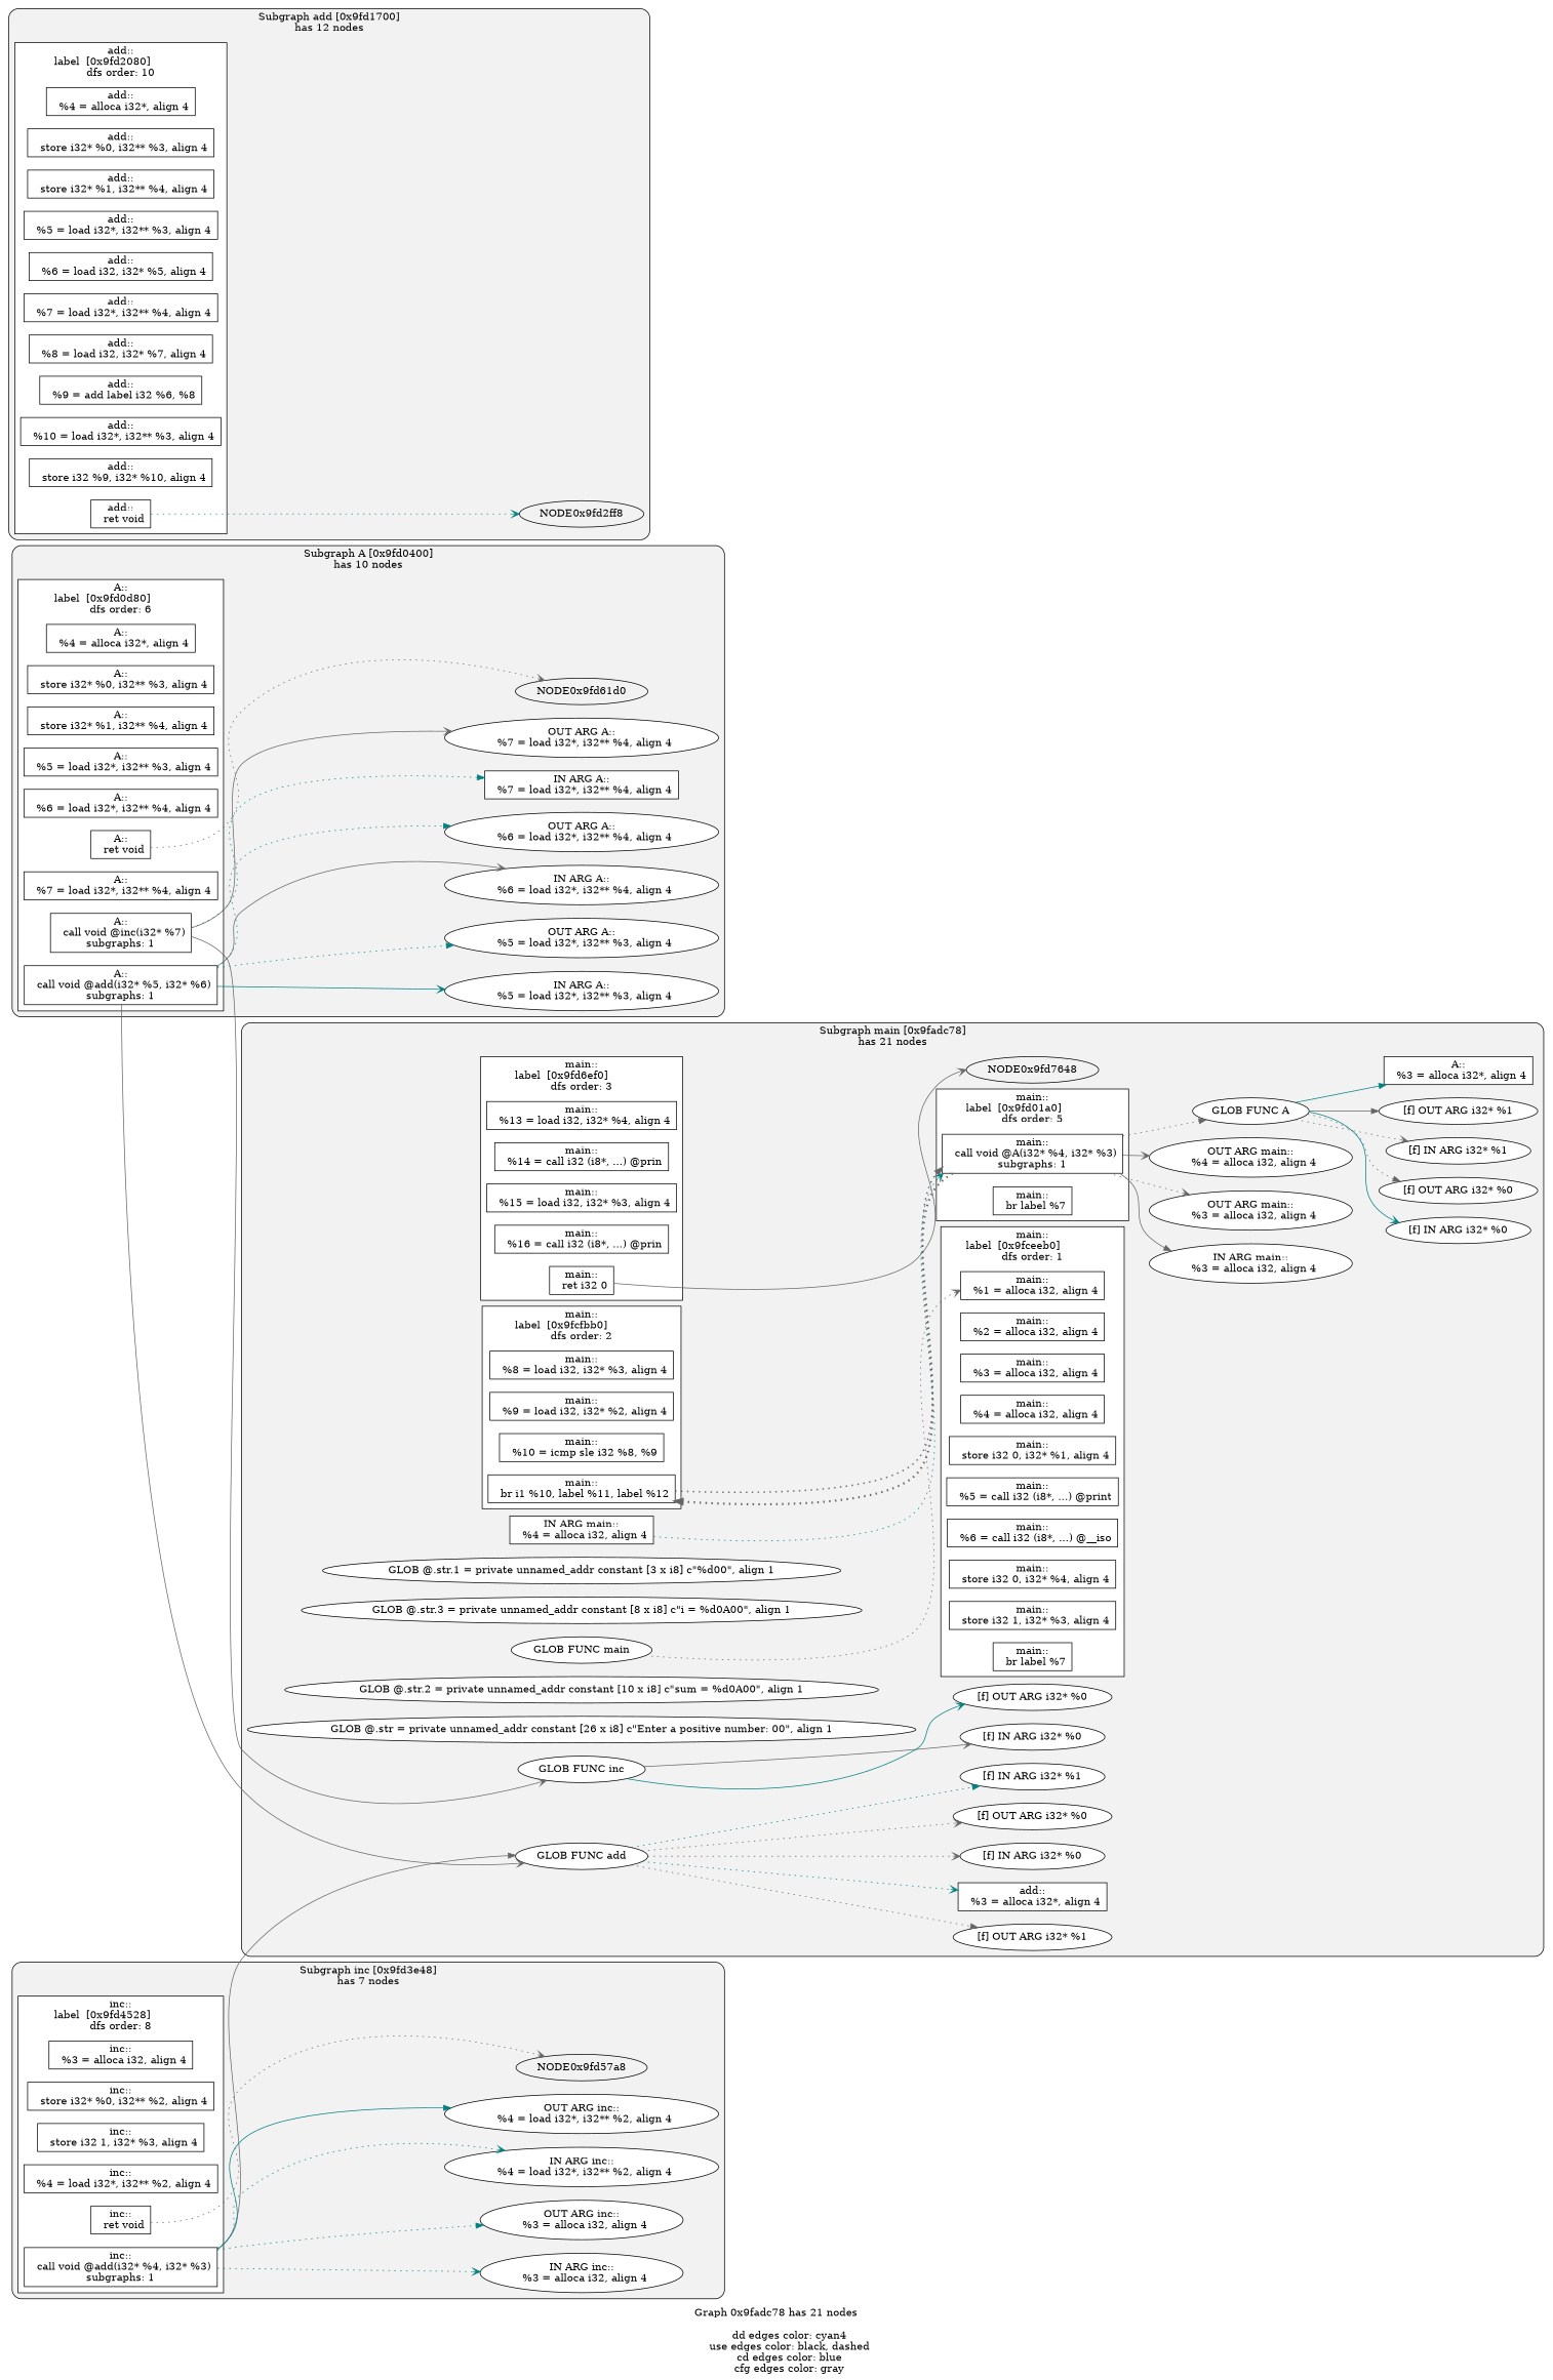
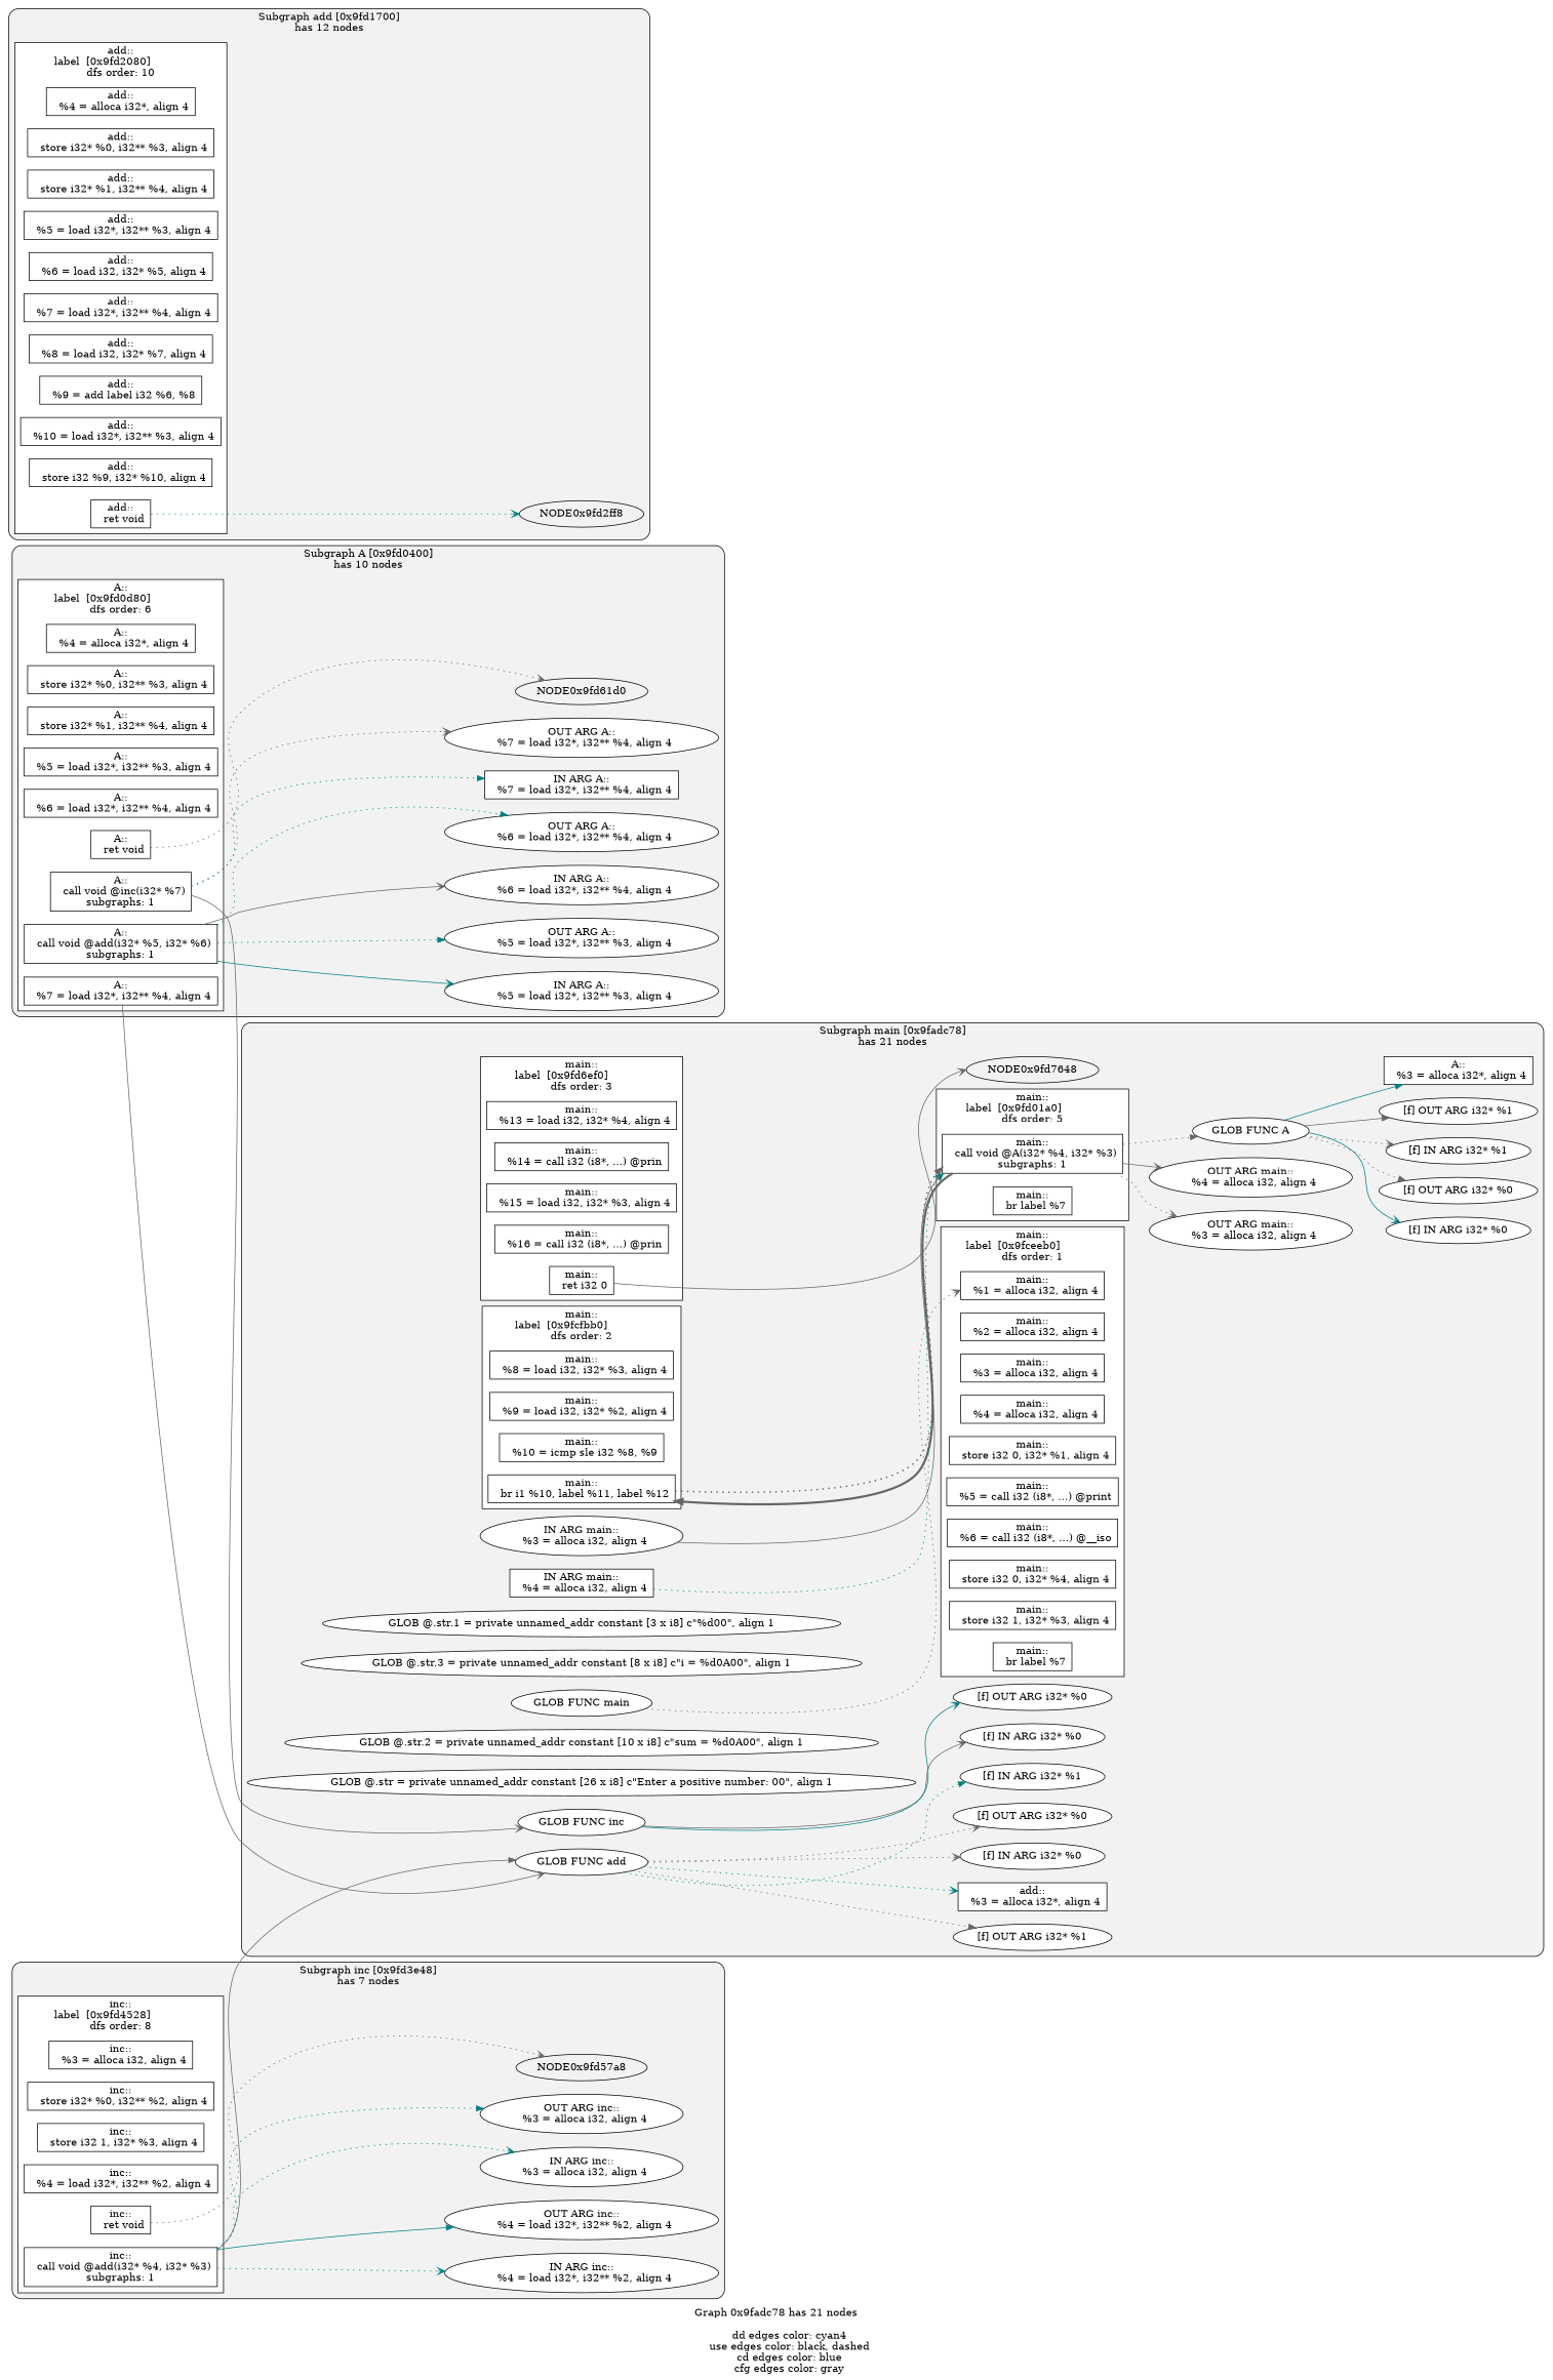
  digraph {
    compound=true
    label="Graph 0x9fadc78 has 21 nodes\n\n	dd edges color: cyan4\n	use edges color: black, dashed\n	cd edges color: blue\n	cfg edges color: gray"
    rankdir=LR
    node [fillcolor=white shape=rect style=filled]
    edge [arrowhead=vee color=gray40 style=dotted]
    n1 [label="main::\n  %1 = alloca i32, align 4"]
    n2 [label="main::\n  %2 = alloca i32, align 4"]
    n3 [label="main::\n  %3 = alloca i32, align 4"]
    n4 [label="main::\n  %4 = alloca i32, align 4"]
    n5 [label="main::\n  store i32 0, i32* %1, align 4"]
    n6 [label="main::\n  %5 = call i32 (i8*, ...) @print"]
    n7 [label="main::\n  %6 = call i32 (i8*, ...) @__iso"]
    n8 [label="main::\n  store i32 0, i32* %4, align 4"]
    n9 [label="main::\n  store i32 1, i32* %3, align 4"]
    n10 [label="main::\n  br label %7"]
    n11 [label="main::\n  %8 = load i32, i32* %3, align 4"]
    n12 [label="main::\n  %9 = load i32, i32* %2, align 4"]
    n13 [label="main::\n  %10 = icmp sle i32 %8, %9"]
    n14 [label="main::\n  br i1 %10, label %11, label %12"]
    n15 [label="main::\n  call void @A(i32* %4, i32* %3)\nsubgraphs: 1"]
    n16 [label="main::\n  br label %7"]
    n17 [label="main::\n  %13 = load i32, i32* %4, align 4"]
    n18 [label="main::\n  %14 = call i32 (i8*, ...) @prin"]
    n19 [label="main::\n  %15 = load i32, i32* %3, align 4"]
    n20 [label="main::\n  %16 = call i32 (i8*, ...) @prin"]
    n21 [label="main::\n  ret i32 0"]
    n22 [label="IN ARG main::\n  %3 = alloca i32, align 4" shape=""]
    n23 [label="OUT ARG main::\n  %3 = alloca i32, align 4" shape=""]
    n24 [label="IN ARG main::\n  %4 = alloca i32, align 4" shape=box]
    n25 [label="OUT ARG main::\n  %4 = alloca i32, align 4" shape=""]
    n26 [label="GLOB FUNC A" shape=""]
    NODE0x9fd7648 [fillcolor="" shape="" style=""]
    n28 [label="[f] IN ARG i32* %0" shape=""]
    n29 [label="[f] OUT ARG i32* %0" shape=""]
    n30 [label="[f] IN ARG i32* %1" shape=""]
    n31 [label="[f] OUT ARG i32* %1" shape=""]
    n32 [label="A::\n  %3 = alloca i32*, align 4"]
    n33 [label="GLOB @.str.1 = private unnamed_addr constant [3 x i8] c\"%d\00\", align 1" shape=""]
    n34 [label="GLOB @.str.3 = private unnamed_addr constant [8 x i8] c\"i = %d\0A\00\", align 1" shape=""]
    n35 [label="GLOB FUNC main" shape=""]
    n36 [label="GLOB @.str.2 = private unnamed_addr constant [10 x i8] c\"sum = %d\0A\00\", align 1" shape=""]
    n37 [label="GLOB @.str = private unnamed_addr constant [26 x i8] c\"Enter a positive number: \00\", align 1" shape=""]
    n38 [label="GLOB FUNC add" shape=""]
    n39 [label="[f] IN ARG i32* %0" shape=""]
    n40 [label="[f] OUT ARG i32* %0" shape=""]
    n41 [label="[f] IN ARG i32* %1" shape=""]
    n42 [label="[f] OUT ARG i32* %1" shape=""]
    n43 [label="add::\n  %3 = alloca i32*, align 4"]
    n44 [label="GLOB FUNC inc" shape=""]
    n45 [label="[f] IN ARG i32* %0" shape=""]
    n46 [label="[f] OUT ARG i32* %0" shape=""]
    n47 [label="A::\n  %4 = alloca i32*, align 4"]
    n48 [label="A::\n  store i32* %0, i32** %3, align 4"]
    n49 [label="A::\n  store i32* %1, i32** %4, align 4"]
    n50 [label="A::\n  %5 = load i32*, i32** %3, align 4"]
    n51 [label="A::\n  %6 = load i32*, i32** %4, align 4"]
    n52 [label="A::\n  call void @add(i32* %5, i32* %6)\nsubgraphs: 1"]
    n53 [label="A::\n  %7 = load i32*, i32** %4, align 4"]
    n54 [label="A::\n  call void @inc(i32* %7)\nsubgraphs: 1"]
    n55 [label="A::\n  ret void"]
    n56 [label="IN ARG A::\n  %5 = load i32*, i32** %3, align 4" shape=""]
    n57 [label="OUT ARG A::\n  %5 = load i32*, i32** %3, align 4" shape=""]
    n58 [label="IN ARG A::\n  %6 = load i32*, i32** %4, align 4" shape=""]
    n59 [label="OUT ARG A::\n  %6 = load i32*, i32** %4, align 4" shape=""]
    n60 [label="IN ARG A::\n  %7 = load i32*, i32** %4, align 4" shape=box]
    n61 [label="OUT ARG A::\n  %7 = load i32*, i32** %4, align 4" shape=""]
    NODE0x9fd61d0 [fillcolor="" shape="" style=""]
    n63 [label="add::\n  %4 = alloca i32*, align 4"]
    n64 [label="add::\n  store i32* %0, i32** %3, align 4"]
    n65 [label="add::\n  store i32* %1, i32** %4, align 4"]
    n66 [label="add::\n  %5 = load i32*, i32** %3, align 4"]
    n67 [label="add::\n  %6 = load i32, i32* %5, align 4"]
    n68 [label="add::\n  %7 = load i32*, i32** %4, align 4"]
    n69 [label="add::\n  %8 = load i32, i32* %7, align 4"]
    n70 [label="add::\n  %9 = add label i32 %6, %8"]
    n71 [label="add::\n  %10 = load i32*, i32** %3, align 4"]
    n72 [label="add::\n  store i32 %9, i32* %10, align 4"]
    n73 [label="add::\n  ret void"]
    NODE0x9fd2ff8 [fillcolor="" shape="" style=""]
    n75 [label="inc::\n  %3 = alloca i32, align 4"]
    n76 [label="inc::\n  store i32* %0, i32** %2, align 4"]
    n77 [label="inc::\n  store i32 1, i32* %3, align 4"]
    n78 [label="inc::\n  %4 = load i32*, i32** %2, align 4"]
    n79 [label="inc::\n  call void @add(i32* %4, i32* %3)\nsubgraphs: 1"]
    n80 [label="inc::\n  ret void"]
    n81 [label="IN ARG inc::\n  %3 = alloca i32, align 4" shape=""]
    n82 [label="OUT ARG inc::\n  %3 = alloca i32, align 4" shape=""]
    n83 [label="IN ARG inc::\n  %4 = load i32*, i32** %2, align 4" shape=""]
    n84 [label="OUT ARG inc::\n  %4 = load i32*, i32** %2, align 4" shape=""]
    NODE0x9fd57a8 [fillcolor="" shape="" style=""]
    subgraph cluster_1 {
      fillcolor=gray95
      label="Subgraph main [0x9fadc78]\nhas 21 nodes\n"
      style="filled, rounded"
      n22
      n23
      n24
      n25
      n26
      NODE0x9fd7648
      n28
      n29
      n30
      n31
      n32
      n33
      n34
      n35
      n36
      n37
      n38
      n39
      n40
      n41
      n42
      n43
      n44
      n45
      n46
      subgraph cluster_2 {
        fillcolor=white
        label="main::\nlabel  [0x9fceeb0]		\ndfs order: 1"
        style=filled
        n1
        n2
        n3
        n4
        n5
        n6
        n7
        n8
        n9
        n10
      }
      subgraph cluster_3 {
        fillcolor=white
        label="main::\nlabel  [0x9fcfbb0]		\ndfs order: 2"
        style=filled
        n11
        n12
        n13
        n14
      }
      subgraph cluster_4 {
        fillcolor=white
        label="main::\nlabel  [0x9fd01a0]		\ndfs order: 5"
        style=filled
        n15
        n16
      }
      subgraph cluster_5 {
        fillcolor=white
        label="main::\nlabel  [0x9fd6ef0]		\ndfs order: 3"
        style=filled
        n17
        n18
        n19
        n20
        n21
      }
    }
    subgraph cluster_6 {
      fillcolor=gray95
      label="Subgraph A [0x9fd0400]\nhas 10 nodes\n"
      style="filled, rounded"
      n56
      n57
      n58
      n59
      n60
      n61
      NODE0x9fd61d0
      subgraph cluster_7 {
        fillcolor=white
        label="A::\nlabel  [0x9fd0d80]		\ndfs order: 6"
        style=filled
        n47
        n48
        n49
        n50
        n51
        n52
        n53
        n54
        n55
      }
    }
    subgraph cluster_8 {
      fillcolor=gray95
      label="Subgraph add [0x9fd1700]\nhas 12 nodes\n"
      style="filled, rounded"
      NODE0x9fd2ff8
      subgraph cluster_9 {
        fillcolor=white
        label="add::\nlabel  [0x9fd2080]		\ndfs order: 10"
        style=filled
        n63
        n64
        n65
        n66
        n67
        n68
        n69
        n70
        n71
        n72
        n73
      }
    }
    subgraph cluster_10 {
      fillcolor=gray95
      label="Subgraph inc [0x9fd3e48]\nhas 7 nodes\n"
      style="filled, rounded"
      n81
      n82
      n83
      n84
      NODE0x9fd57a8
      subgraph cluster_11 {
        fillcolor=white
        label="inc::\nlabel  [0x9fd4528]		\ndfs order: 8"
        style=filled
        n75
        n76
        n77
        n78
        n79
        n80
      }
    }
    n14 -> n15 [arrowhead=normal penwidth=2]
-   n15 -> n14 [arrowhead=normal constraint=false penwidth=3]
-   n15 -> n22 [arrowhead=normal style=solid]
+   n15 -> n14 [arrowhead=normal constraint=false penwidth=3 style=solid]
+   n22 -> n15 [arrowhead=normal style=solid]
    n15 -> n23
    n15 -> n25 [style=solid]
    n15 -> n26 [arrowhead=normal]
    n21 -> NODE0x9fd7648 [style=solid]
    n24 -> n15 [color=teal]
    n26 -> n28 [color=teal style=solid]
    n26 -> n29 [arrowhead=normal]
    n26 -> n30
    n26 -> n31 [arrowhead=normal style=solid]
    n26 -> n32 [arrowhead=normal color=teal style=solid]
    n35 -> n1
    n38 -> n39
    n38 -> n40
    n38 -> n41 [arrowhead=normal color=teal]
    n38 -> n42 [arrowhead=normal]
    n38 -> n43 [color=teal]
    n44 -> n45 [style=solid]
    n44 -> n46 [color=teal style=solid]
-   n52 -> n38 [style=solid]
+   n53 -> n38 [style=solid]
    n52 -> n56 [color=teal style=solid]
    n52 -> n57 [arrowhead=normal color=teal]
    n52 -> n58 [style=solid]
    n52 -> n59 [arrowhead=normal color=teal]
    n54 -> n44 [style=solid]
    n54 -> n60 [arrowhead=normal color=teal]
-   n54 -> n61 [style=solid]
+   n54 -> n61
    n55 -> NODE0x9fd61d0
    n73 -> NODE0x9fd2ff8 [color=teal]
    n79 -> n38 [arrowhead=normal style=solid]
    n79 -> n81 [color=teal]
    n79 -> n82 [arrowhead=normal color=teal]
    n79 -> n83 [color=teal]
    n79 -> n84 [arrowhead=normal color=teal style=solid]
    n80 -> NODE0x9fd57a8
  }
